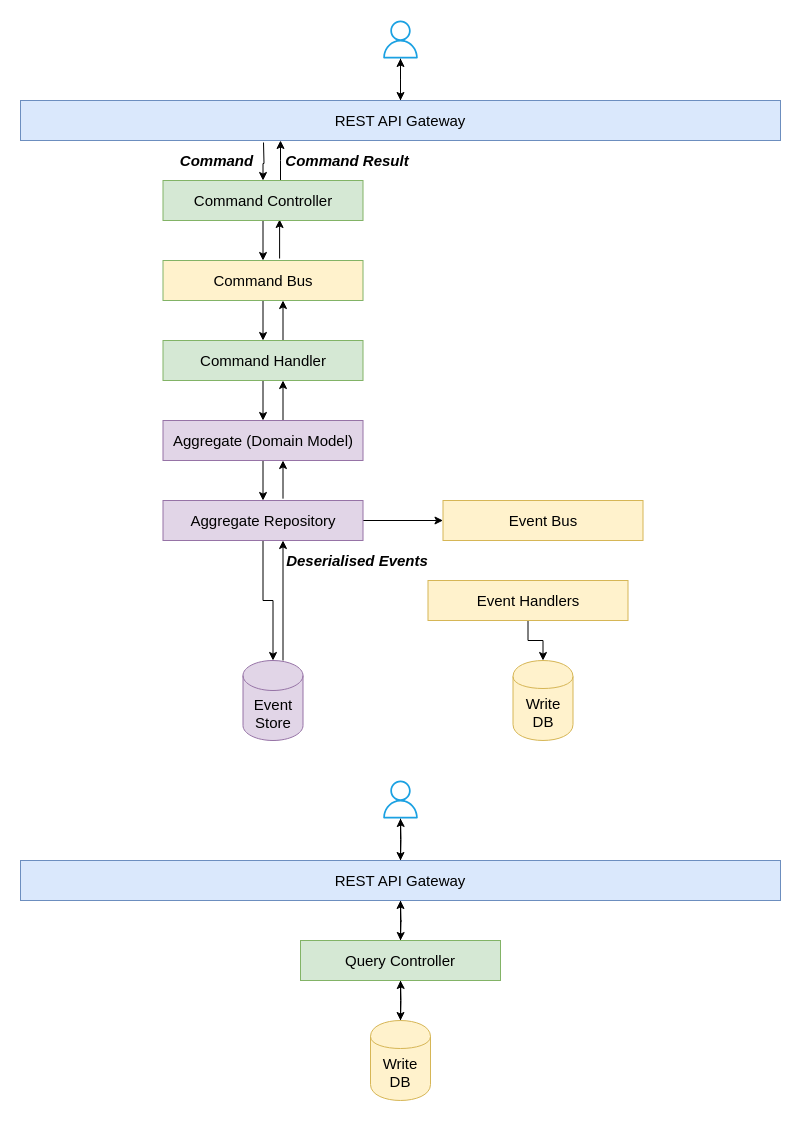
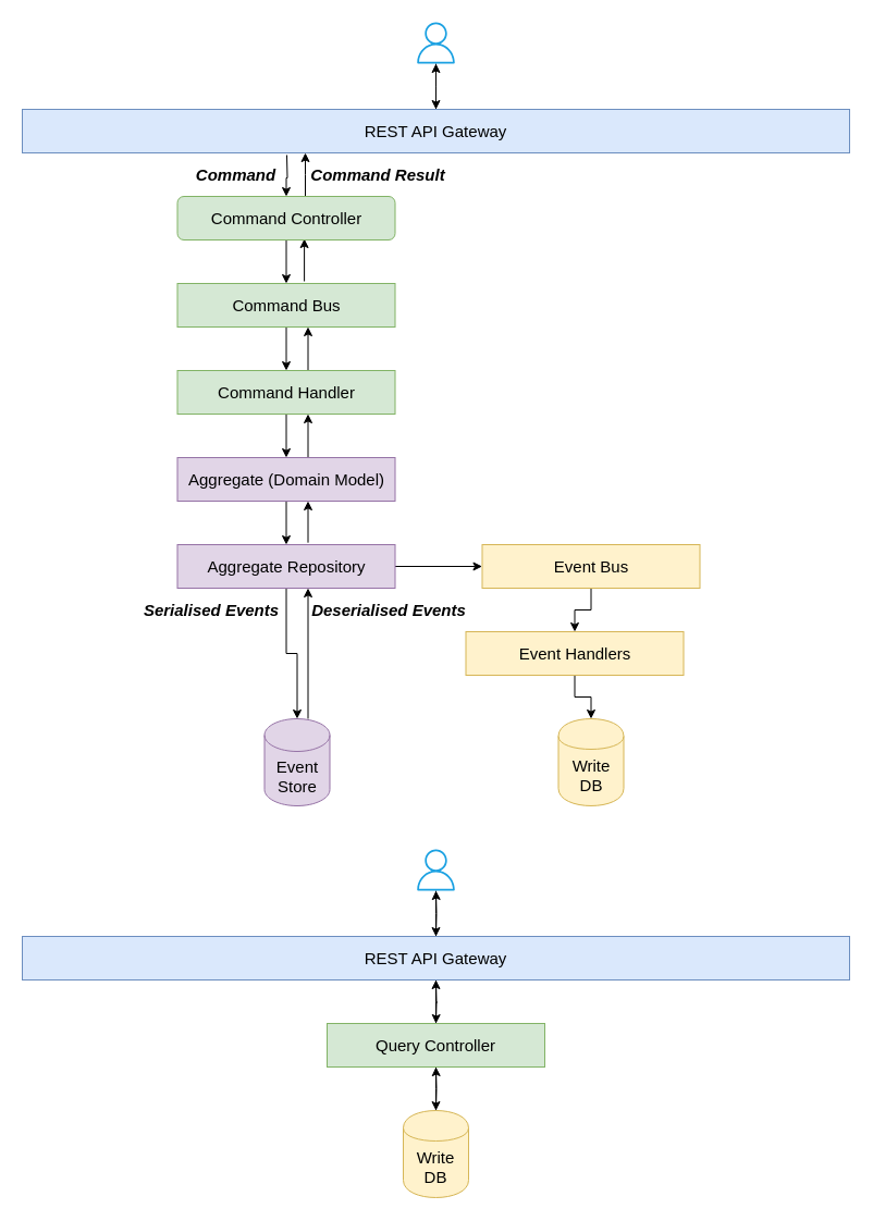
  <mxCell id="0" />
  <mxCell id="1" parent="0" />
  <mxCell id="2" style="edgeStyle=orthogonalEdgeStyle;rounded=0;orthogonalLoop=1;jettySize=auto;html=1;entryX=0.5;entryY=0;entryDx=0;entryDy=0;fontSize=15;" parent="1" source="3" target="6" edge="1"><mxGeometry relative="1" as="geometry" /></mxCell>
  <mxCell id="3" value="" style="outlineConnect=0;fontColor=#ffffff;fillColor=#1ba1e2;strokeColor=#006EAF;dashed=0;verticalLabelPosition=bottom;verticalAlign=top;align=center;html=1;fontSize=15;fontStyle=0;aspect=fixed;pointerEvents=1;shape=mxgraph.aws4.user;" parent="1" vertex="1"><mxGeometry x="381" y="20" width="38" height="38" as="geometry" /></mxCell>
  <mxCell id="4" value="" style="edgeStyle=orthogonalEdgeStyle;rounded=0;orthogonalLoop=1;jettySize=auto;html=1;fontSize=15;" parent="1" source="6" target="3" edge="1"><mxGeometry relative="1" as="geometry" /></mxCell>
  <mxCell id="5" value="" style="edgeStyle=orthogonalEdgeStyle;rounded=0;orthogonalLoop=1;jettySize=auto;html=1;fontSize=15;" parent="1" target="44" edge="1"><mxGeometry relative="1" as="geometry"><mxPoint x="263" y="142" as="sourcePoint" /></mxGeometry></mxCell>
  <mxCell id="6" value="REST API Gateway" style="rounded=0;whiteSpace=wrap;html=1;fontSize=15;fillColor=#dae8fc;strokeColor=#6c8ebf;" parent="1" vertex="1"><mxGeometry x="20" y="100" width="760" height="40" as="geometry" /></mxCell>
  <mxCell id="7" value="" style="edgeStyle=orthogonalEdgeStyle;rounded=0;orthogonalLoop=1;jettySize=auto;html=1;fontSize=15;" parent="1" source="9" target="14" edge="1"><mxGeometry relative="1" as="geometry" /></mxCell>
  <mxCell id="8" style="edgeStyle=orthogonalEdgeStyle;rounded=0;orthogonalLoop=1;jettySize=auto;html=1;exitX=0.583;exitY=-0.05;exitDx=0;exitDy=0;entryX=0.583;entryY=0.975;entryDx=0;entryDy=0;entryPerimeter=0;exitPerimeter=0;fontSize=15;" parent="1" source="9" target="44" edge="1"><mxGeometry relative="1" as="geometry"><Array as="points" /></mxGeometry></mxCell>
- <mxCell id="9" value="Command Bus" style="rounded=0;whiteSpace=wrap;html=1;fontSize=15;fillColor=#fff2cc;strokeColor=#82b366;" parent="1" vertex="1"><mxGeometry x="162.5" y="260" width="200" height="40" as="geometry" /></mxCell>
+ <mxCell id="9" value="Command Bus" style="rounded=0;whiteSpace=wrap;html=1;fontSize=15;fillColor=#d5e8d4;strokeColor=#82b366;" parent="1" vertex="1"><mxGeometry x="162.5" y="260" width="200" height="40" as="geometry" /></mxCell>
  <mxCell id="10" value="Command" style="text;html=1;strokeColor=none;fillColor=none;align=center;verticalAlign=middle;whiteSpace=wrap;rounded=0;fontSize=15;fontStyle=3" parent="1" vertex="1"><mxGeometry x="180" y="150" width="72.5" height="20" as="geometry" /></mxCell>
  <mxCell id="11" value="Command Result&lt;br style=&quot;font-size: 15px;&quot;&gt;" style="text;html=1;strokeColor=none;fillColor=none;align=center;verticalAlign=middle;whiteSpace=wrap;rounded=0;fontSize=15;fontStyle=3" parent="1" vertex="1"><mxGeometry x="284" y="150" width="126" height="20" as="geometry" /></mxCell>
  <mxCell id="12" value="" style="edgeStyle=orthogonalEdgeStyle;rounded=0;orthogonalLoop=1;jettySize=auto;html=1;fontSize=15;" parent="1" source="14" target="17" edge="1"><mxGeometry relative="1" as="geometry" /></mxCell>
  <mxCell id="13" style="edgeStyle=orthogonalEdgeStyle;rounded=0;orthogonalLoop=1;jettySize=auto;html=1;exitX=0.75;exitY=0;exitDx=0;exitDy=0;fontSize=15;" parent="1" source="14" edge="1"><mxGeometry relative="1" as="geometry"><mxPoint x="282.5" y="300" as="targetPoint" /><Array as="points"><mxPoint x="282.5" y="340" /><mxPoint x="282.5" y="300" /></Array></mxGeometry></mxCell>
  <mxCell id="14" value="Command Handler" style="rounded=0;whiteSpace=wrap;html=1;fontSize=15;fillColor=#d5e8d4;strokeColor=#82b366;" parent="1" vertex="1"><mxGeometry x="162.5" y="340" width="200" height="40" as="geometry" /></mxCell>
  <mxCell id="15" value="" style="edgeStyle=orthogonalEdgeStyle;rounded=0;orthogonalLoop=1;jettySize=auto;html=1;fontSize=15;" parent="1" source="17" target="21" edge="1"><mxGeometry relative="1" as="geometry" /></mxCell>
  <mxCell id="16" style="edgeStyle=orthogonalEdgeStyle;rounded=0;orthogonalLoop=1;jettySize=auto;html=1;exitX=0.75;exitY=0;exitDx=0;exitDy=0;fontSize=15;" parent="1" source="17" edge="1"><mxGeometry relative="1" as="geometry"><mxPoint x="282.5" y="380" as="targetPoint" /><Array as="points"><mxPoint x="282.5" y="420" /><mxPoint x="282.5" y="380" /></Array></mxGeometry></mxCell>
  <mxCell id="17" value="Aggregate (Domain Model)" style="rounded=0;whiteSpace=wrap;html=1;fontSize=15;fillColor=#e1d5e7;strokeColor=#9673a6;" parent="1" vertex="1"><mxGeometry x="162.5" y="420" width="200" height="40" as="geometry" /></mxCell>
  <mxCell id="18" value="" style="edgeStyle=orthogonalEdgeStyle;rounded=0;orthogonalLoop=1;jettySize=auto;html=1;fontSize=15;" parent="1" source="21" target="23" edge="1"><mxGeometry relative="1" as="geometry" /></mxCell>
  <mxCell id="19" style="edgeStyle=orthogonalEdgeStyle;rounded=0;orthogonalLoop=1;jettySize=auto;html=1;exitX=0.6;exitY=-0.046;exitDx=0;exitDy=0;exitPerimeter=0;fontSize=15;" parent="1" source="21" edge="1"><mxGeometry relative="1" as="geometry"><mxPoint x="282.5" y="460" as="targetPoint" /><Array as="points" /></mxGeometry></mxCell>
  <mxCell id="20" value="" style="edgeStyle=orthogonalEdgeStyle;rounded=0;orthogonalLoop=1;jettySize=auto;html=1;fontSize=15;" parent="1" source="21" target="25" edge="1"><mxGeometry relative="1" as="geometry" /></mxCell>
  <mxCell id="21" value="Aggregate Repository" style="rounded=0;whiteSpace=wrap;html=1;fontSize=15;fillColor=#e1d5e7;strokeColor=#9673a6;" parent="1" vertex="1"><mxGeometry x="162.5" y="500" width="200" height="40" as="geometry" /></mxCell>
  <mxCell id="22" style="edgeStyle=orthogonalEdgeStyle;rounded=0;orthogonalLoop=1;jettySize=auto;html=1;fontSize=15;" parent="1" source="23" edge="1"><mxGeometry relative="1" as="geometry"><mxPoint x="282.5" y="540" as="targetPoint" /><Array as="points"><mxPoint x="282.5" y="540" /></Array></mxGeometry></mxCell>
  <mxCell id="23" value="Event Store" style="shape=cylinder3;whiteSpace=wrap;html=1;boundedLbl=1;backgroundOutline=1;size=15;fontSize=15;fillColor=#e1d5e7;strokeColor=#9673a6;" parent="1" vertex="1"><mxGeometry x="242.5" y="660" width="60" height="80" as="geometry" /></mxCell>
+ <mxCell id="24" value="" style="edgeStyle=orthogonalEdgeStyle;rounded=0;orthogonalLoop=1;jettySize=auto;html=1;fontSize=15;" parent="1" source="25" target="27" edge="1"><mxGeometry relative="1" as="geometry" /></mxCell>
  <mxCell id="25" value="Event Bus" style="rounded=0;whiteSpace=wrap;html=1;fontSize=15;fillColor=#fff2cc;strokeColor=#d6b656;" parent="1" vertex="1"><mxGeometry x="442.5" y="500" width="200" height="40" as="geometry" /></mxCell>
  <mxCell id="26" value="" style="edgeStyle=orthogonalEdgeStyle;rounded=0;orthogonalLoop=1;jettySize=auto;html=1;fontSize=15;" parent="1" source="27" target="28" edge="1"><mxGeometry relative="1" as="geometry" /></mxCell>
  <mxCell id="27" value="Event Handlers" style="rounded=0;whiteSpace=wrap;html=1;fontSize=15;fillColor=#fff2cc;strokeColor=#d6b656;" parent="1" vertex="1"><mxGeometry x="427.5" y="580" width="200" height="40" as="geometry" /></mxCell>
  <mxCell id="28" value="Write DB" style="shape=cylinder;whiteSpace=wrap;html=1;boundedLbl=1;backgroundOutline=1;rounded=0;fontSize=15;fillColor=#fff2cc;strokeColor=#d6b656;" parent="1" vertex="1"><mxGeometry x="512.5" y="660" width="60" height="80" as="geometry" /></mxCell>
  <mxCell id="29" style="edgeStyle=orthogonalEdgeStyle;rounded=0;orthogonalLoop=1;jettySize=auto;html=1;exitX=0.5;exitY=1;exitDx=0;exitDy=0;fontSize=15;" parent="1" source="11" target="11" edge="1"><mxGeometry relative="1" as="geometry" /></mxCell>
+ <mxCell id="30" value="Serialised Events&lt;br style=&quot;font-size: 15px;&quot;&gt;" style="text;html=1;strokeColor=none;fillColor=none;align=center;verticalAlign=middle;whiteSpace=wrap;rounded=0;fontSize=15;fontStyle=3" parent="1" vertex="1"><mxGeometry x="130" y="550" width="127.5" height="20" as="geometry" /></mxCell>
  <mxCell id="31" value="Deserialised Events" style="text;html=1;strokeColor=none;fillColor=none;align=center;verticalAlign=middle;whiteSpace=wrap;rounded=0;fontSize=15;fontStyle=3" parent="1" vertex="1"><mxGeometry x="284" y="550" width="146" height="20" as="geometry" /></mxCell>
  <mxCell id="32" value="" style="edgeStyle=orthogonalEdgeStyle;rounded=0;orthogonalLoop=1;jettySize=auto;html=1;fontSize=15;" parent="1" source="33" edge="1"><mxGeometry relative="1" as="geometry"><mxPoint x="400" y="860" as="targetPoint" /></mxGeometry></mxCell>
  <mxCell id="33" value="" style="outlineConnect=0;fontColor=#ffffff;fillColor=#1ba1e2;strokeColor=#006EAF;dashed=0;verticalLabelPosition=bottom;verticalAlign=top;align=center;html=1;fontSize=15;fontStyle=0;aspect=fixed;pointerEvents=1;shape=mxgraph.aws4.user;" parent="1" vertex="1"><mxGeometry x="381" y="780" width="38" height="38" as="geometry" /></mxCell>
  <mxCell id="34" style="edgeStyle=orthogonalEdgeStyle;rounded=0;orthogonalLoop=1;jettySize=auto;html=1;fontSize=15;" parent="1" target="33" edge="1"><mxGeometry relative="1" as="geometry"><mxPoint x="400" y="860" as="sourcePoint" /></mxGeometry></mxCell>
  <mxCell id="35" style="edgeStyle=orthogonalEdgeStyle;rounded=0;orthogonalLoop=1;jettySize=auto;html=1;fontSize=15;" parent="1" edge="1"><mxGeometry relative="1" as="geometry"><mxPoint x="400" y="940" as="targetPoint" /><mxPoint x="400" y="900" as="sourcePoint" /></mxGeometry></mxCell>
  <mxCell id="36" value="REST API Gateway" style="rounded=0;whiteSpace=wrap;html=1;fontSize=15;fillColor=#dae8fc;strokeColor=#6c8ebf;" parent="1" vertex="1"><mxGeometry x="20" y="860" width="760" height="40" as="geometry" /></mxCell>
  <mxCell id="37" style="edgeStyle=orthogonalEdgeStyle;rounded=0;orthogonalLoop=1;jettySize=auto;html=1;entryX=0.5;entryY=1;entryDx=0;entryDy=0;fontSize=15;" parent="1" target="41" edge="1"><mxGeometry relative="1" as="geometry"><mxPoint x="400" y="1020" as="sourcePoint" /></mxGeometry></mxCell>
  <mxCell id="38" value="Write DB" style="shape=cylinder;whiteSpace=wrap;html=1;boundedLbl=1;backgroundOutline=1;rounded=0;fontSize=15;fillColor=#fff2cc;strokeColor=#d6b656;" parent="1" vertex="1"><mxGeometry x="370" y="1020" width="60" height="80" as="geometry" /></mxCell>
  <mxCell id="39" value="" style="edgeStyle=orthogonalEdgeStyle;rounded=0;orthogonalLoop=1;jettySize=auto;html=1;fontSize=15;" parent="1" source="41" edge="1"><mxGeometry relative="1" as="geometry"><mxPoint x="400" y="900" as="targetPoint" /></mxGeometry></mxCell>
  <mxCell id="40" value="" style="edgeStyle=orthogonalEdgeStyle;rounded=0;orthogonalLoop=1;jettySize=auto;html=1;fontSize=15;" parent="1" source="41" edge="1"><mxGeometry relative="1" as="geometry"><mxPoint x="400" y="1020" as="targetPoint" /></mxGeometry></mxCell>
  <mxCell id="41" value="Query Controller" style="rounded=0;whiteSpace=wrap;html=1;fontSize=15;fillColor=#d5e8d4;strokeColor=#82b366;" parent="1" vertex="1"><mxGeometry x="300" y="940" width="200" height="40" as="geometry" /></mxCell>
  <mxCell id="42" value="" style="edgeStyle=orthogonalEdgeStyle;rounded=0;orthogonalLoop=1;jettySize=auto;html=1;fontSize=15;" parent="1" source="44" target="9" edge="1"><mxGeometry relative="1" as="geometry" /></mxCell>
  <mxCell id="43" style="edgeStyle=orthogonalEdgeStyle;rounded=0;orthogonalLoop=1;jettySize=auto;html=1;fontSize=15;" parent="1" source="44" edge="1"><mxGeometry relative="1" as="geometry"><mxPoint x="280" y="140" as="targetPoint" /><Array as="points"><mxPoint x="280" y="160" /><mxPoint x="280" y="160" /></Array></mxGeometry></mxCell>
- <mxCell id="44" value="Command Controller" style="rounded=0;whiteSpace=wrap;html=1;fontSize=15;fillColor=#d5e8d4;strokeColor=#82b366;" parent="1" vertex="1"><mxGeometry x="162.5" y="180" width="200" height="40" as="geometry" /></mxCell>
+ <mxCell id="44" value="Command Controller" style="whiteSpace=wrap;html=1;fontSize=15;fillColor=#d5e8d4;strokeColor=#82b366;rounded=1;" parent="1" vertex="1"><mxGeometry x="162.5" y="180" width="200" height="40" as="geometry" /></mxCell>
